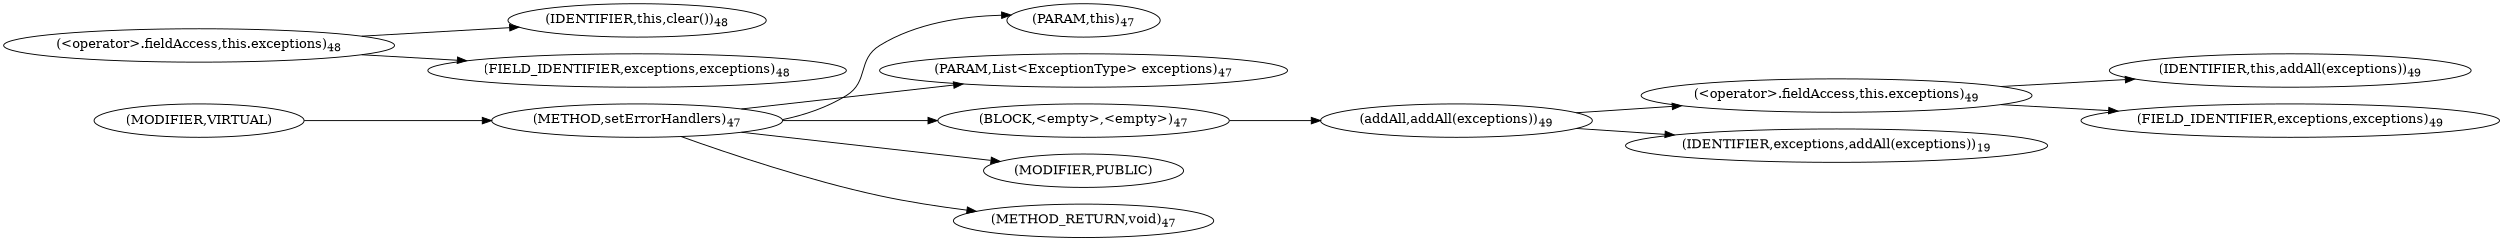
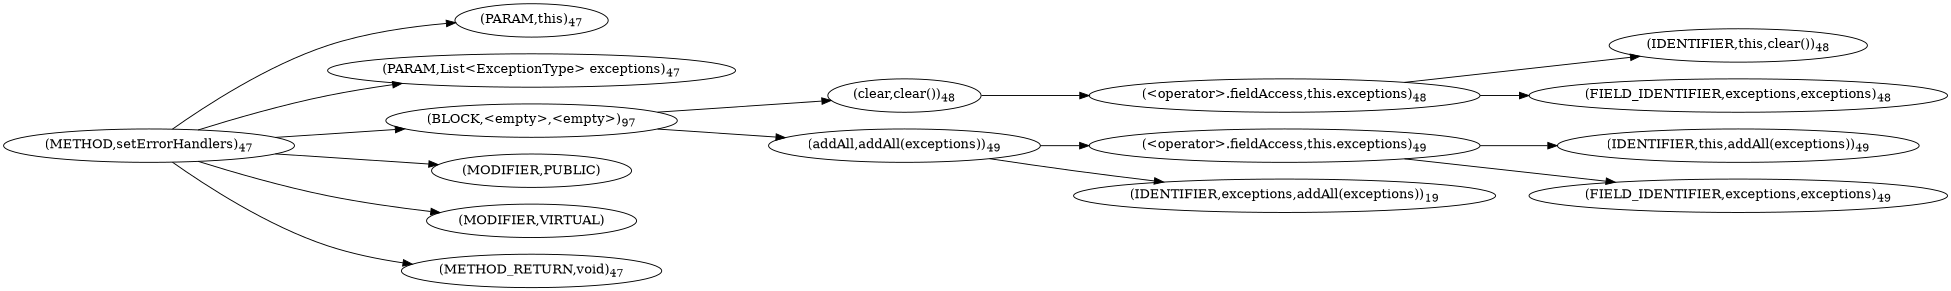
  digraph {
    rankdir=LR
    n1 [label=<(METHOD,setErrorHandlers)<SUB>47</SUB>>]
    n2 [label=<(PARAM,this)<SUB>47</SUB>>]
    n3 [label=<(PARAM,List&lt;ExceptionType&gt; exceptions)<SUB>47</SUB>>]
-   n4 [label=<(BLOCK,&lt;empty&gt;,&lt;empty&gt;)<SUB>47</SUB>>]
+   n4 [label=<(BLOCK,&lt;empty&gt;,&lt;empty&gt;)<SUB>97</SUB>>]
    n5 [label=<(MODIFIER,PUBLIC)>]
    n6 [label=<(MODIFIER,VIRTUAL)>]
    n7 [label=<(METHOD_RETURN,void)<SUB>47</SUB>>]
+   n8 [label=<(clear,clear())<SUB>48</SUB>>]
    n9 [label=<(addAll,addAll(exceptions))<SUB>49</SUB>>]
    n10 [label=<(&lt;operator&gt;.fieldAccess,this.exceptions)<SUB>48</SUB>>]
    n11 [label=<(&lt;operator&gt;.fieldAccess,this.exceptions)<SUB>49</SUB>>]
    n12 [label=<(IDENTIFIER,exceptions,addAll(exceptions))<SUB>19</SUB>>]
    n13 [label=<(IDENTIFIER,this,clear())<SUB>48</SUB>>]
    n14 [label=<(FIELD_IDENTIFIER,exceptions,exceptions)<SUB>48</SUB>>]
    n15 [label=<(IDENTIFIER,this,addAll(exceptions))<SUB>49</SUB>>]
    n16 [label=<(FIELD_IDENTIFIER,exceptions,exceptions)<SUB>49</SUB>>]
    n1 -> n2
    n1 -> n3
    n1 -> n4
    n1 -> n5
-   n6 -> n1
+   n1 -> n6
    n1 -> n7
+   n4 -> n8
    n4 -> n9
+   n8 -> n10
    n9 -> n11
    n9 -> n12
    n10 -> n13
    n10 -> n14
    n11 -> n15
    n11 -> n16
  }
